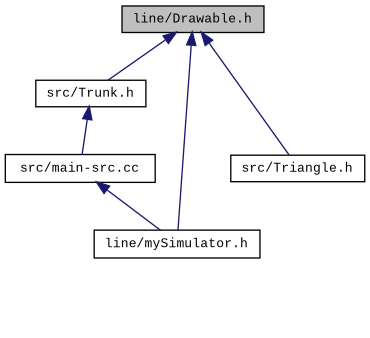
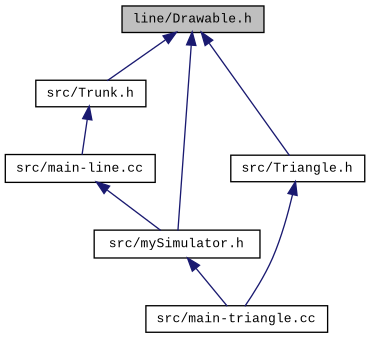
  digraph {
    fontname="Liberation Mono"
    node [color=black fillcolor=white fontname="Liberation Mono" fontsize=10 shape=record style=filled]
    edge [color=midnightblue dir=back fontname="Liberation Mono" fontsize=10 labelfontname=Helvetica labelfontsize=10 style=solid]
    n1 [fillcolor=grey75 fontcolor=black height=0.2 label="line/Drawable.h" width=0.4]
    n2 [height=0.2 label="src/Trunk.h" width=0.4]
-   n3 [height=0.2 label="line/mySimulator.h" width=0.4]
+   n3 [height=0.2 label="src/mySimulator.h" width=0.4]
    n4 [height=0.2 label="src/Triangle.h" width=0.4]
-   n5 [height=0.2 label="src/main-src.cc" width=0.4]
+   n5 [height=0.2 label="src/main-line.cc" width=0.4]
+   n6 [height=0.2 label="src/main-triangle.cc" width=0.4]
    n1 -> n2
    n1 -> n3
    n1 -> n4
    n2 -> n5
+   n3 -> n6
+   n4 -> n6
    n5 -> n3
  }
